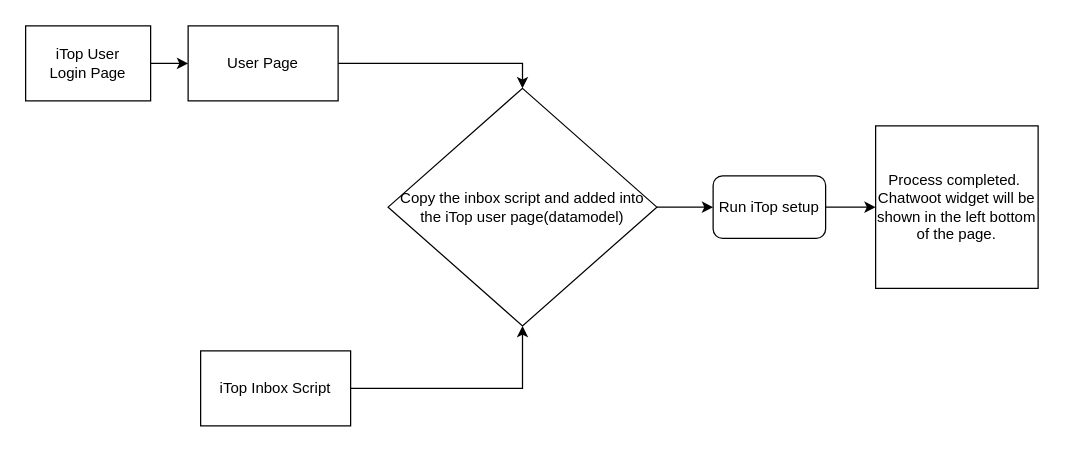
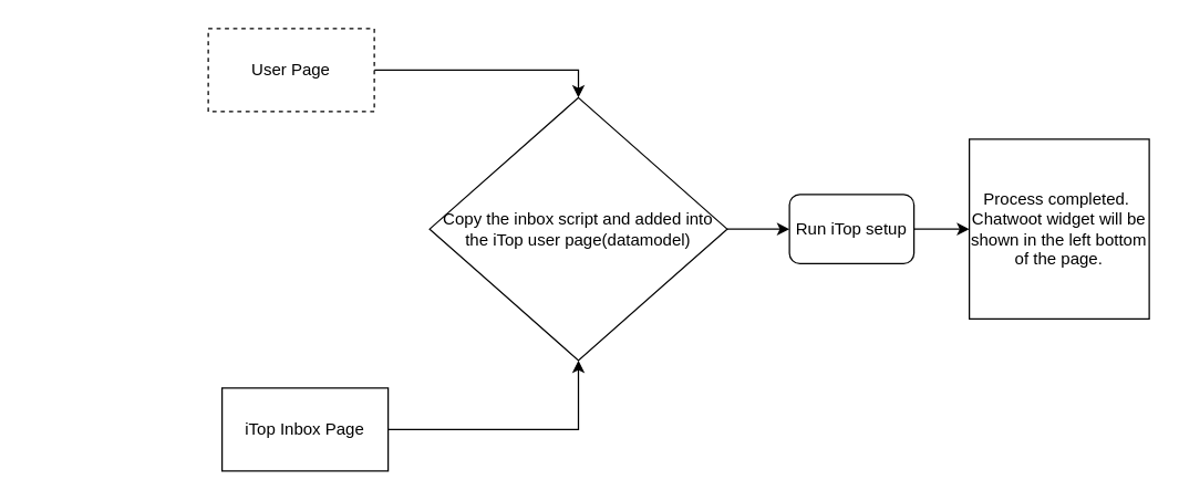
  <mxCell id="0" />
  <mxCell id="1" parent="0" />
- <mxCell id="2" style="edgeStyle=orthogonalEdgeStyle;rounded=0;orthogonalLoop=1;jettySize=auto;html=1;exitX=1;exitY=0.5;exitDx=0;exitDy=0;entryX=0;entryY=0.5;entryDx=0;entryDy=0;" edge="1" parent="1" source="3" target="5"><mxGeometry relative="1" as="geometry" /></mxCell>
- <mxCell id="3" value="iTop User Login&amp;nbsp;Page" style="rounded=0;whiteSpace=wrap;html=1;" vertex="1" parent="1"><mxGeometry x="20" y="20" width="100" height="60" as="geometry" /></mxCell>
  <mxCell id="4" style="edgeStyle=orthogonalEdgeStyle;rounded=0;orthogonalLoop=1;jettySize=auto;html=1;exitX=1;exitY=0.5;exitDx=0;exitDy=0;entryX=0.5;entryY=0;entryDx=0;entryDy=0;" edge="1" parent="1" source="5" target="9"><mxGeometry relative="1" as="geometry" /></mxCell>
- <mxCell id="5" value="User Page" style="rounded=0;whiteSpace=wrap;html=1;" vertex="1" parent="1"><mxGeometry x="150" y="20" width="120" height="60" as="geometry" /></mxCell>
+ <mxCell id="5" value="User Page" style="rounded=0;whiteSpace=wrap;html=1;dashed=1;" vertex="1" parent="1"><mxGeometry x="150" y="20" width="120" height="60" as="geometry" /></mxCell>
  <mxCell id="6" value="" style="edgeStyle=orthogonalEdgeStyle;rounded=0;orthogonalLoop=1;jettySize=auto;html=1;" edge="1" parent="1" source="7" target="9"><mxGeometry relative="1" as="geometry" /></mxCell>
- <mxCell id="7" value="iTop Inbox Script" style="rounded=0;whiteSpace=wrap;html=1;" vertex="1" parent="1"><mxGeometry x="160" y="280" width="120" height="60" as="geometry" /></mxCell>
+ <mxCell id="7" value="iTop Inbox Page" style="rounded=0;whiteSpace=wrap;html=1;" vertex="1" parent="1"><mxGeometry x="160" y="280" width="120" height="60" as="geometry" /></mxCell>
  <mxCell id="8" style="edgeStyle=orthogonalEdgeStyle;rounded=0;orthogonalLoop=1;jettySize=auto;html=1;exitX=1;exitY=0.5;exitDx=0;exitDy=0;" edge="1" parent="1" source="9" target="11"><mxGeometry relative="1" as="geometry"><mxPoint x="590" y="164.5" as="targetPoint" /></mxGeometry></mxCell>
  <mxCell id="9" value="Copy the inbox script and added into the iTop user page(datamodel)" style="rhombus;whiteSpace=wrap;html=1;rounded=0;" vertex="1" parent="1"><mxGeometry x="310" y="70" width="215" height="190" as="geometry" /></mxCell>
  <mxCell id="10" style="edgeStyle=orthogonalEdgeStyle;rounded=0;orthogonalLoop=1;jettySize=auto;html=1;" edge="1" parent="1" source="11" target="12"><mxGeometry relative="1" as="geometry"><mxPoint x="720" y="165" as="targetPoint" /></mxGeometry></mxCell>
  <mxCell id="11" value="Run iTop setup" style="whiteSpace=wrap;html=1;rounded=1;" vertex="1" parent="1"><mxGeometry x="570" y="140" width="90" height="50" as="geometry" /></mxCell>
  <mxCell id="12" value="Process completed.&amp;nbsp;&lt;div&gt;Chatwoot widget will be shown in the left bottom of the page.&lt;/div&gt;" style="whiteSpace=wrap;html=1;aspect=fixed;" vertex="1" parent="1"><mxGeometry x="700" y="100" width="130" height="130" as="geometry" /></mxCell>
